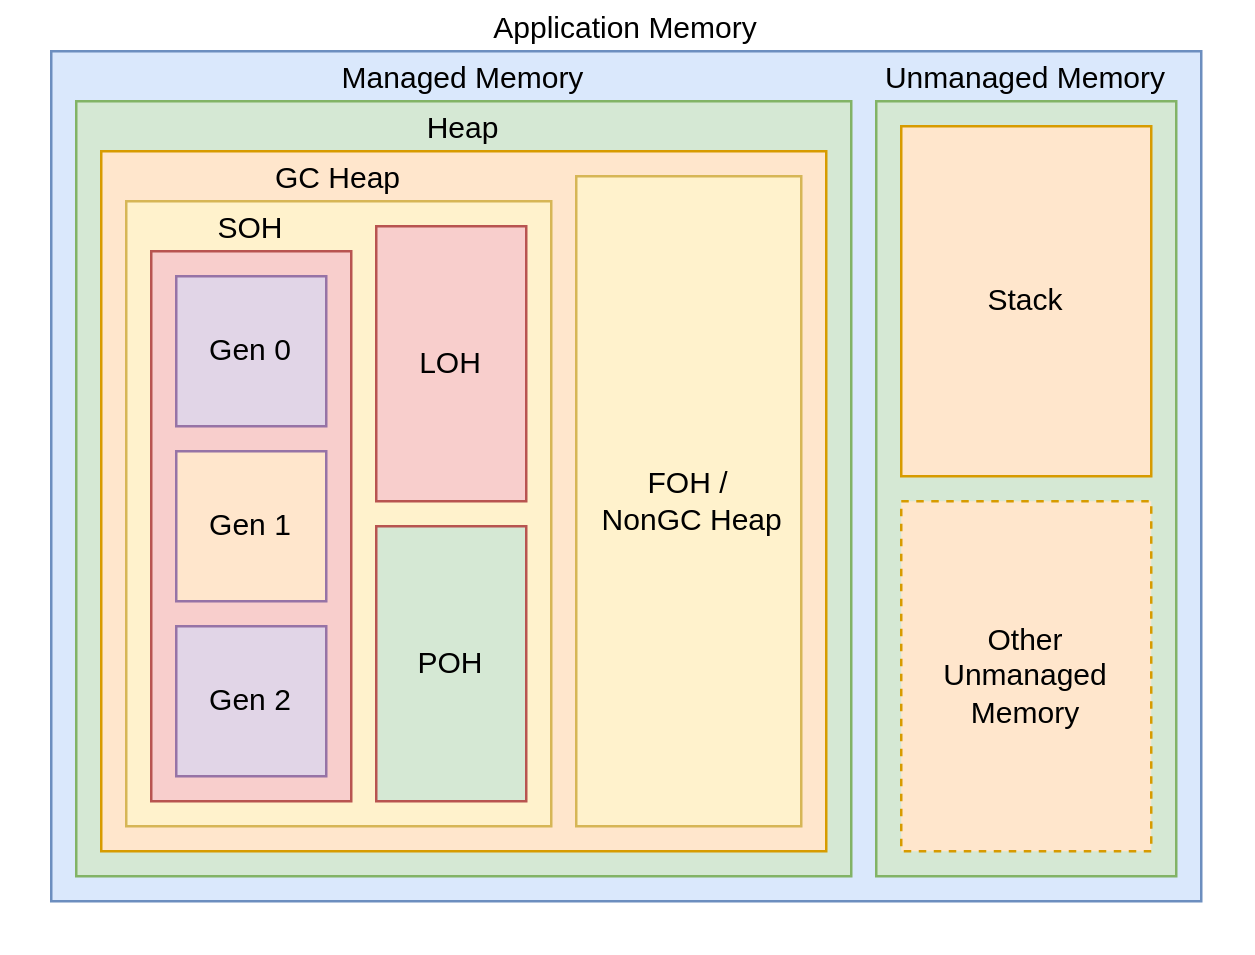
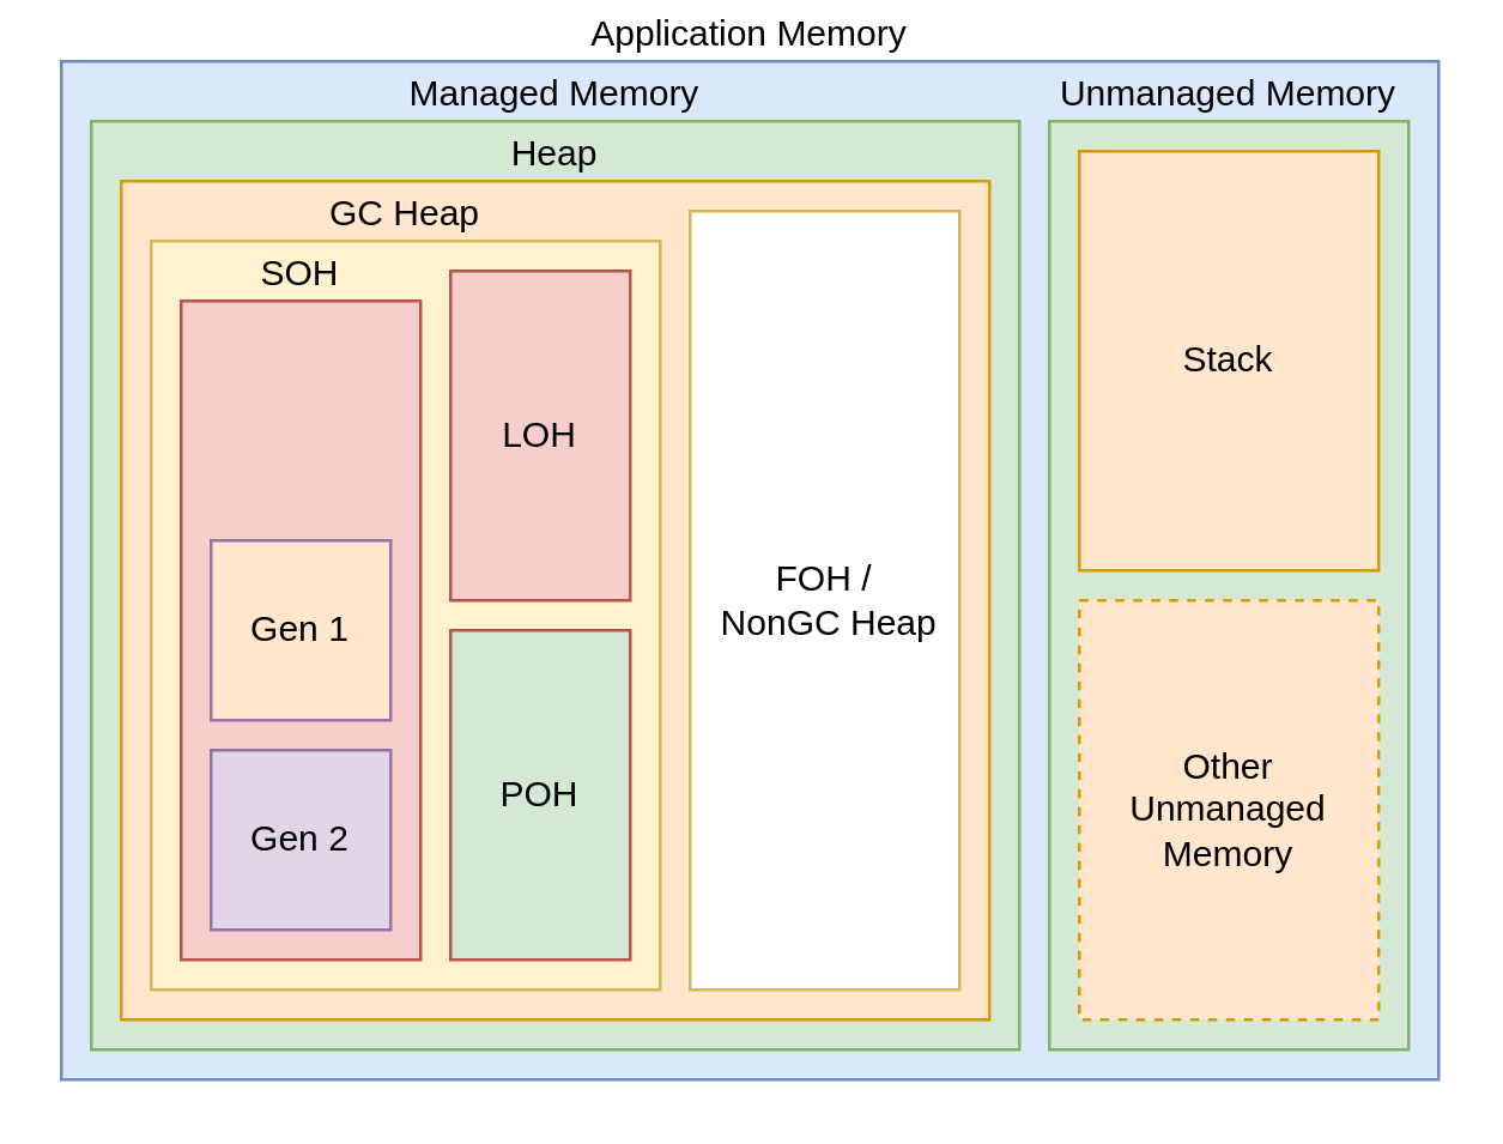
  <mxCell id="0" />
  <mxCell id="1" parent="0" />
  <mxCell id="2" value="Application Memory" style="whiteSpace=wrap;html=1;horizontal=1;labelPosition=center;verticalLabelPosition=top;align=center;verticalAlign=bottom;fillColor=#dae8fc;strokeColor=#6c8ebf;" parent="1" vertex="1"><mxGeometry x="20" y="20" width="460" height="340" as="geometry" /></mxCell>
  <mxCell id="3" value="Managed Memory" style="whiteSpace=wrap;html=1;labelPosition=center;verticalLabelPosition=top;align=center;verticalAlign=bottom;fillColor=#d5e8d4;strokeColor=#82b366;" parent="1" vertex="1"><mxGeometry x="30" y="40" width="310" height="310" as="geometry" /></mxCell>
  <mxCell id="4" value="Unmanaged Memory" style="whiteSpace=wrap;html=1;labelPosition=center;verticalLabelPosition=top;align=center;verticalAlign=bottom;fillColor=#d5e8d4;strokeColor=#82b366;" parent="1" vertex="1"><mxGeometry x="350" y="40" width="120" height="310" as="geometry" /></mxCell>
  <mxCell id="5" value="Stack" style="whiteSpace=wrap;html=1;labelPosition=center;verticalLabelPosition=middle;align=center;verticalAlign=middle;fillColor=#ffe6cc;strokeColor=#d79b00;" parent="1" vertex="1"><mxGeometry x="360" y="50" width="100" height="140" as="geometry" /></mxCell>
  <mxCell id="6" value="Heap" style="whiteSpace=wrap;html=1;labelPosition=center;verticalLabelPosition=top;align=center;verticalAlign=bottom;fillColor=#ffe6cc;strokeColor=#d79b00;" parent="1" vertex="1"><mxGeometry x="40" y="60" width="290" height="280" as="geometry" /></mxCell>
  <mxCell id="7" value="GC Heap" style="whiteSpace=wrap;html=1;labelPosition=center;verticalLabelPosition=top;align=center;verticalAlign=bottom;fillColor=#fff2cc;strokeColor=#d6b656;" parent="1" vertex="1"><mxGeometry x="50" y="80" width="170" height="250" as="geometry" /></mxCell>
- <mxCell id="8" value="FOH /&lt;br&gt;&amp;nbsp;NonGC Heap" style="whiteSpace=wrap;html=1;labelPosition=center;verticalLabelPosition=middle;align=center;verticalAlign=middle;fillColor=#fff2cc;strokeColor=#d6b656;" parent="1" vertex="1"><mxGeometry x="230" y="70" width="90" height="260" as="geometry" /></mxCell>
+ <mxCell id="8" value="FOH /&lt;br&gt;&amp;nbsp;NonGC Heap" style="whiteSpace=wrap;html=1;labelPosition=center;verticalLabelPosition=middle;align=center;verticalAlign=middle;fillColor=#ffffff;strokeColor=#d6b656;" parent="1" vertex="1"><mxGeometry x="230" y="70" width="90" height="260" as="geometry" /></mxCell>
  <mxCell id="9" value="SOH" style="whiteSpace=wrap;html=1;labelPosition=center;verticalLabelPosition=top;align=center;verticalAlign=bottom;fillColor=#f8cecc;strokeColor=#b85450;" parent="1" vertex="1"><mxGeometry x="60" y="100" width="80" height="220" as="geometry" /></mxCell>
  <mxCell id="10" value="LOH" style="whiteSpace=wrap;html=1;labelPosition=center;verticalLabelPosition=middle;align=center;verticalAlign=middle;fillColor=#f8cecc;strokeColor=#b85450;" parent="1" vertex="1"><mxGeometry x="150" y="90" width="60" height="110" as="geometry" /></mxCell>
  <mxCell id="11" value="POH" style="whiteSpace=wrap;html=1;labelPosition=center;verticalLabelPosition=middle;align=center;verticalAlign=middle;fillColor=#d5e8d4;strokeColor=#b85450;" parent="1" vertex="1"><mxGeometry x="150" y="210" width="60" height="110" as="geometry" /></mxCell>
- <mxCell id="12" value="Gen 0" style="whiteSpace=wrap;html=1;fillColor=#e1d5e7;strokeColor=#9673a6;" parent="1" vertex="1"><mxGeometry x="70" y="110" width="60" height="60" as="geometry" /></mxCell>
  <mxCell id="13" value="Gen 1" style="whiteSpace=wrap;html=1;fillColor=#ffe6cc;strokeColor=#9673a6;" parent="1" vertex="1"><mxGeometry x="70" y="180" width="60" height="60" as="geometry" /></mxCell>
  <mxCell id="14" value="Gen 2" style="whiteSpace=wrap;html=1;fillColor=#e1d5e7;strokeColor=#9673a6;" parent="1" vertex="1"><mxGeometry x="70" y="250" width="60" height="60" as="geometry" /></mxCell>
  <mxCell id="15" value="Other Unmanaged Memory" style="whiteSpace=wrap;html=1;labelPosition=center;verticalLabelPosition=middle;align=center;verticalAlign=middle;fillColor=#ffe6cc;strokeColor=#d79b00;dashed=1;" parent="1" vertex="1"><mxGeometry x="360" y="200" width="100" height="140" as="geometry" /></mxCell>
